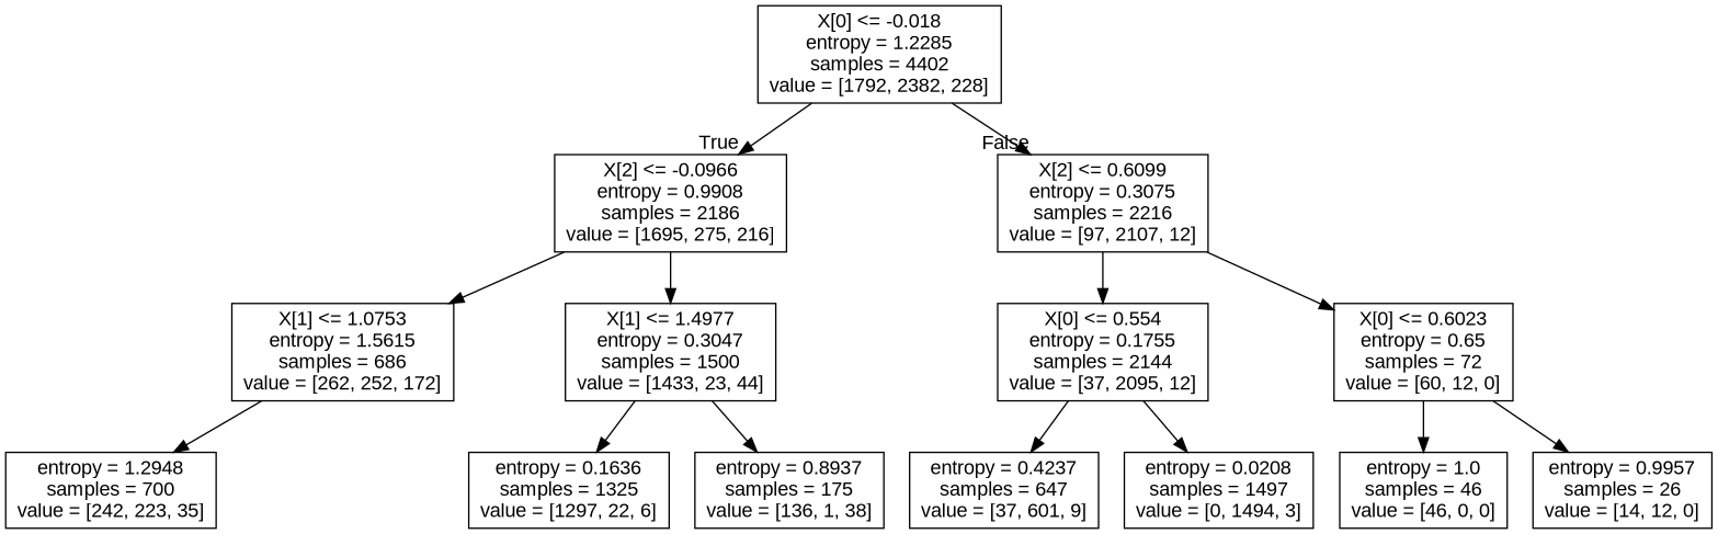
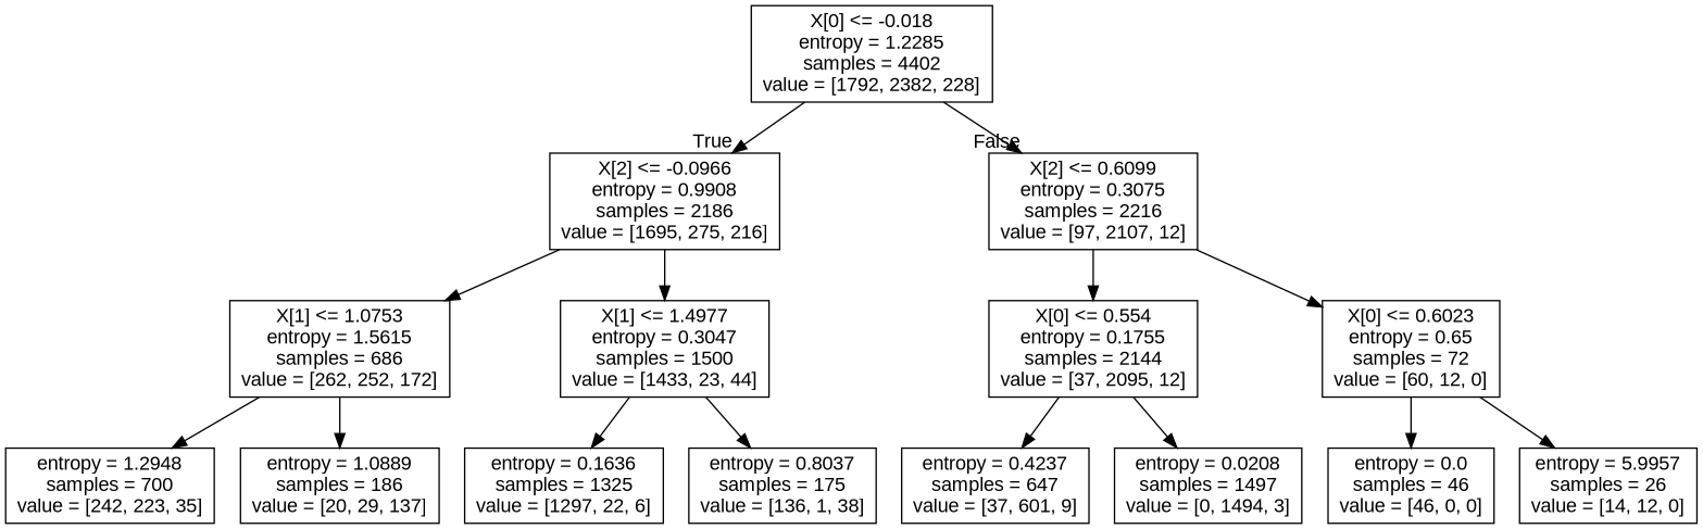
  digraph {
    fontname="Liberation Sans"
    node [fontname="Liberation Sans" shape=box]
    edge [fontname="Liberation Sans"]
    n1 [label="X[0] <= -0.018\nentropy = 1.2285\nsamples = 4402\nvalue = [1792, 2382, 228]"]
    n2 [label="X[2] <= -0.0966\nentropy = 0.9908\nsamples = 2186\nvalue = [1695, 275, 216]"]
    n3 [label="X[2] <= 0.6099\nentropy = 0.3075\nsamples = 2216\nvalue = [97, 2107, 12]"]
    n4 [label="X[1] <= 1.0753\nentropy = 1.5615\nsamples = 686\nvalue = [262, 252, 172]"]
    n5 [label="X[1] <= 1.4977\nentropy = 0.3047\nsamples = 1500\nvalue = [1433, 23, 44]"]
    n6 [label="X[0] <= 0.554\nentropy = 0.1755\nsamples = 2144\nvalue = [37, 2095, 12]"]
    n7 [label="X[0] <= 0.6023\nentropy = 0.65\nsamples = 72\nvalue = [60, 12, 0]"]
    n8 [label="entropy = 1.2948\nsamples = 700\nvalue = [242, 223, 35]"]
+   n9 [label="entropy = 1.0889\nsamples = 186\nvalue = [20, 29, 137]"]
    n10 [label="entropy = 0.1636\nsamples = 1325\nvalue = [1297, 22, 6]"]
-   n11 [label="entropy = 0.8937\nsamples = 175\nvalue = [136, 1, 38]"]
+   n11 [label="entropy = 0.8037\nsamples = 175\nvalue = [136, 1, 38]"]
    n12 [label="entropy = 0.4237\nsamples = 647\nvalue = [37, 601, 9]"]
    n13 [label="entropy = 0.0208\nsamples = 1497\nvalue = [0, 1494, 3]"]
-   n14 [label="entropy = 1.0\nsamples = 46\nvalue = [46, 0, 0]"]
-   n15 [label="entropy = 0.9957\nsamples = 26\nvalue = [14, 12, 0]"]
+   n14 [label="entropy = 0.0\nsamples = 46\nvalue = [46, 0, 0]"]
+   n15 [label="entropy = 5.9957\nsamples = 26\nvalue = [14, 12, 0]"]
    n1 -> n2 [headlabel=True labelangle=45 labeldistance=2.5]
    n1 -> n3 [headlabel=False labelangle=-45 labeldistance=2.5]
    n2 -> n4
    n2 -> n5
    n3 -> n6
    n3 -> n7
    n4 -> n8
+   n4 -> n9
    n5 -> n10
    n5 -> n11
    n6 -> n12
    n6 -> n13
    n7 -> n14
    n7 -> n15
  }
